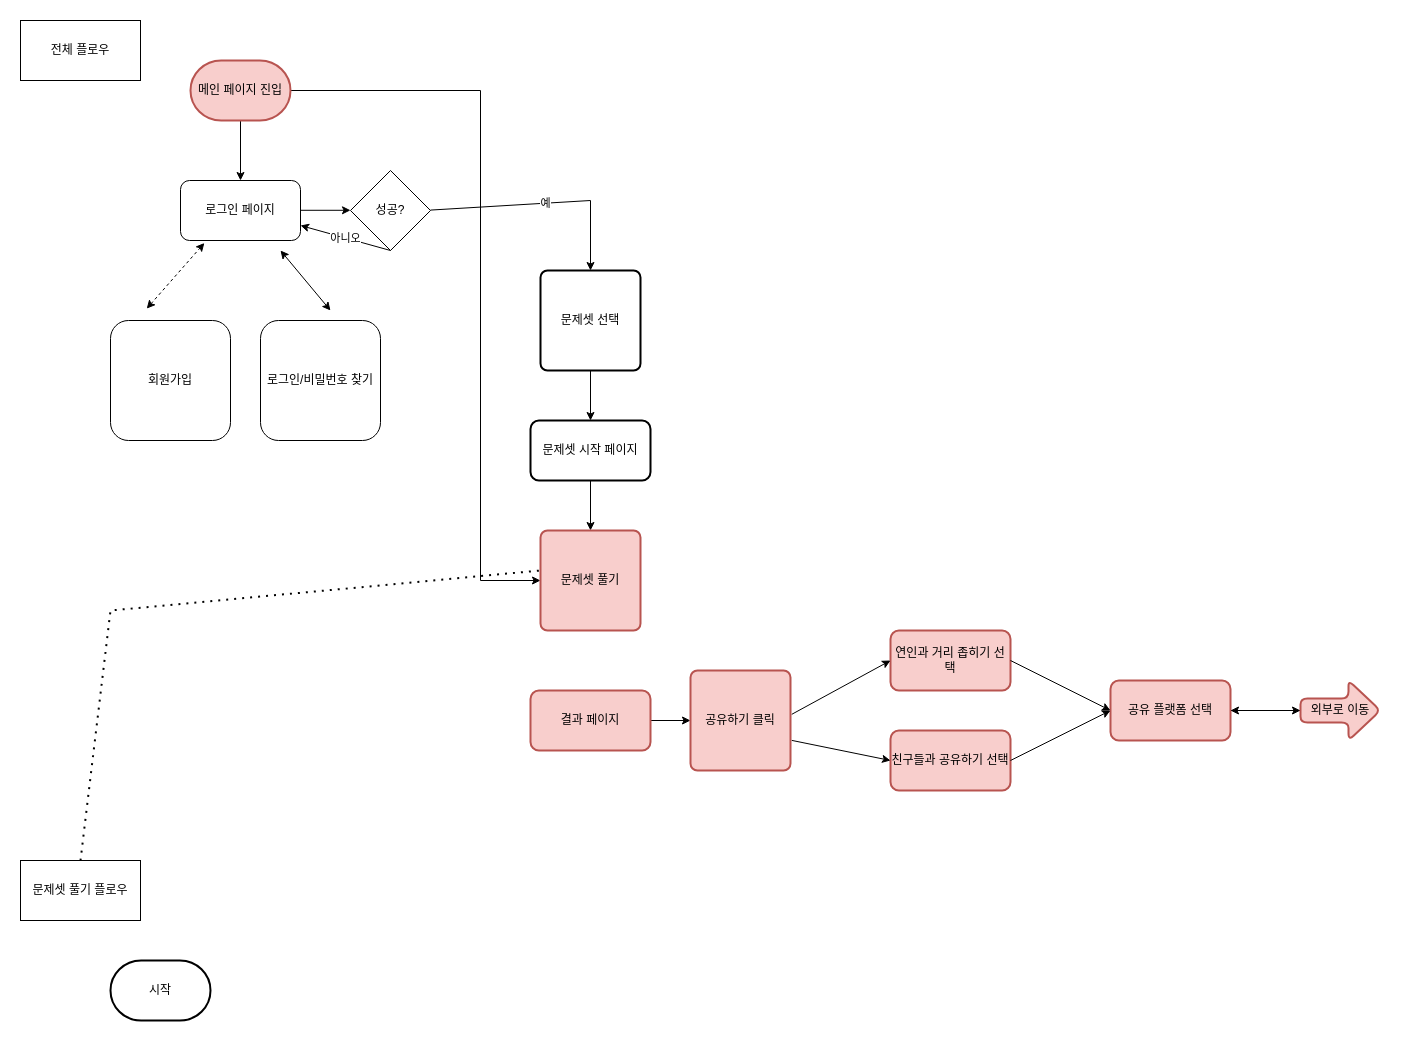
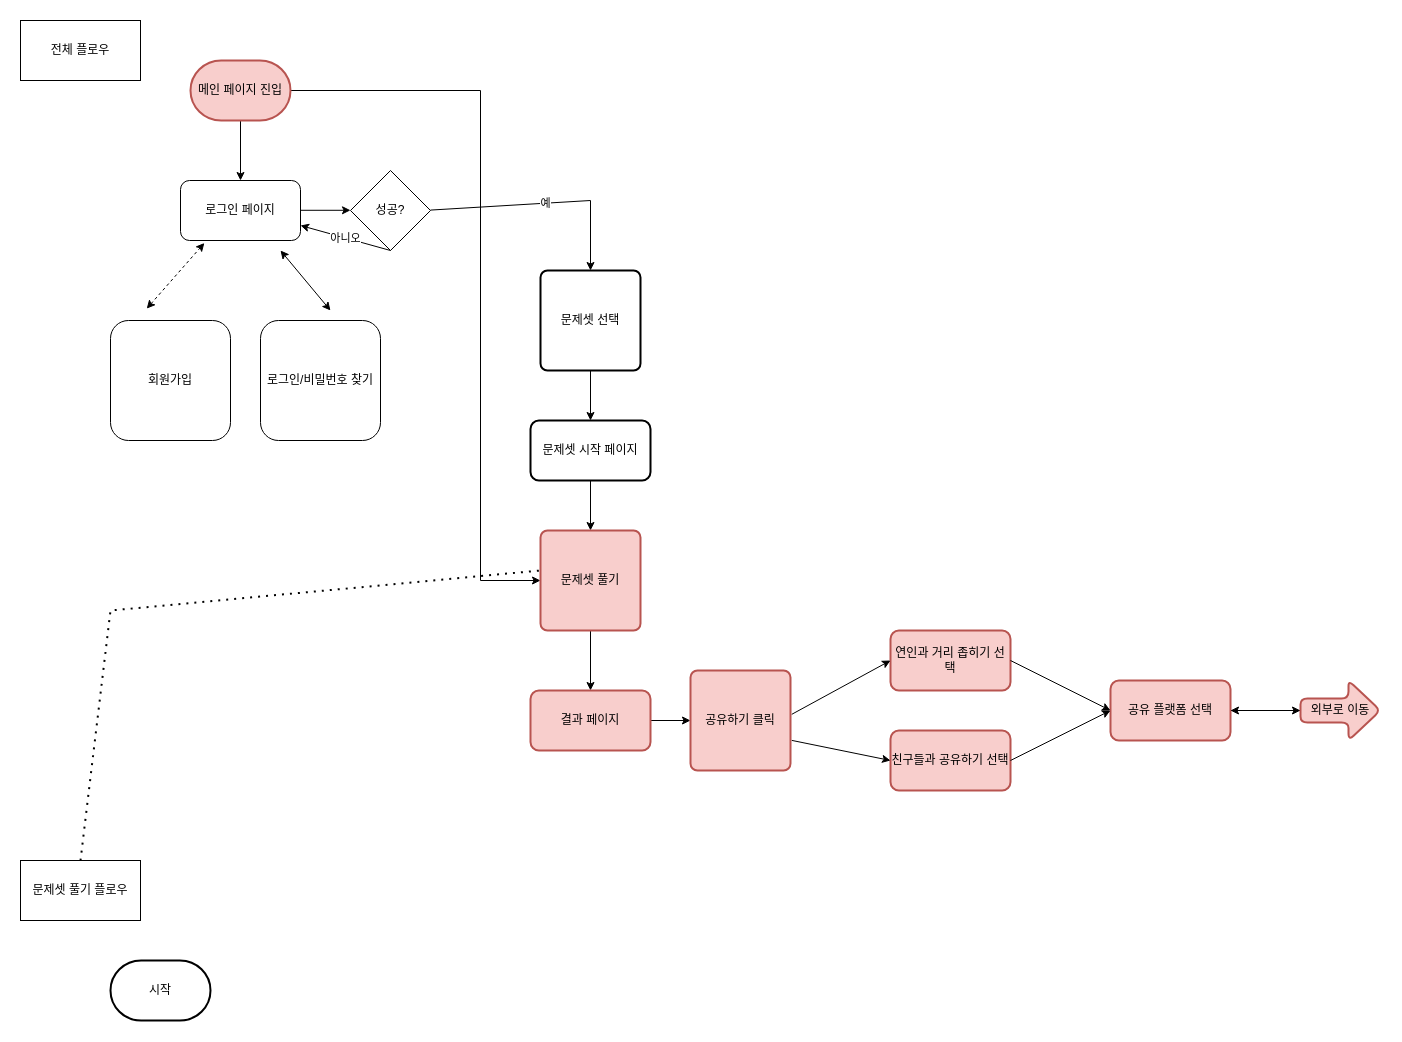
  <mxCell id="0" />
  <mxCell id="1" parent="0" />
  <mxCell id="2" value="" style="edgeStyle=orthogonalEdgeStyle;rounded=0;orthogonalLoop=1;jettySize=auto;html=1;" parent="1" source="4" target="5" edge="1"><mxGeometry relative="1" as="geometry" /></mxCell>
  <mxCell id="3" style="edgeStyle=orthogonalEdgeStyle;rounded=0;orthogonalLoop=1;jettySize=auto;html=1;entryX=0;entryY=0.5;entryDx=0;entryDy=0;" edge="1" parent="1" source="4" target="15"><mxGeometry relative="1" as="geometry"><mxPoint x="70" y="490" as="targetPoint" /><Array as="points"><mxPoint x="480" y="90" /><mxPoint x="480" y="580" /></Array></mxGeometry></mxCell>
  <mxCell id="4" value="메인 페이지 진입" style="strokeWidth=2;html=1;shape=mxgraph.flowchart.terminator;whiteSpace=wrap;fillColor=#f8cecc;strokeColor=#b85450;" parent="1" vertex="1"><mxGeometry x="190" y="60" width="100" height="60" as="geometry" /></mxCell>
  <mxCell id="5" value="로그인 페이지" style="rounded=1;whiteSpace=wrap;html=1;" parent="1" vertex="1"><mxGeometry x="180" y="180" width="120" height="60" as="geometry" /></mxCell>
  <mxCell id="6" value="" style="endArrow=classic;html=1;rounded=0;" parent="1" edge="1"><mxGeometry width="50" height="50" relative="1" as="geometry"><mxPoint x="300" y="209.79" as="sourcePoint" /><mxPoint x="350" y="209.79" as="targetPoint" /></mxGeometry></mxCell>
  <mxCell id="7" value="성공?" style="rhombus;whiteSpace=wrap;html=1;" parent="1" vertex="1"><mxGeometry x="350" y="170" width="80" height="80" as="geometry" /></mxCell>
  <mxCell id="8" value="" style="endArrow=classic;html=1;rounded=0;entryX=0.5;entryY=0;entryDx=0;entryDy=0;" parent="1" target="11" edge="1"><mxGeometry relative="1" as="geometry"><mxPoint x="430" y="209.58" as="sourcePoint" /><mxPoint x="530" y="209.58" as="targetPoint" /><Array as="points"><mxPoint x="590" y="200" /></Array></mxGeometry></mxCell>
  <mxCell id="9" value="예" style="edgeLabel;resizable=0;html=1;align=center;verticalAlign=middle;" parent="8" connectable="0" vertex="1"><mxGeometry relative="1" as="geometry" /></mxCell>
  <mxCell id="10" value="" style="edgeStyle=orthogonalEdgeStyle;rounded=0;orthogonalLoop=1;jettySize=auto;html=1;" parent="1" source="11" target="13" edge="1"><mxGeometry relative="1" as="geometry" /></mxCell>
  <mxCell id="11" value="문제셋 선택" style="rounded=1;whiteSpace=wrap;html=1;absoluteArcSize=1;arcSize=14;strokeWidth=2;" parent="1" vertex="1"><mxGeometry x="540" y="270" width="100" height="100" as="geometry" /></mxCell>
  <mxCell id="12" value="" style="edgeStyle=orthogonalEdgeStyle;rounded=0;orthogonalLoop=1;jettySize=auto;html=1;" parent="1" source="13" target="15" edge="1"><mxGeometry relative="1" as="geometry" /></mxCell>
  <mxCell id="13" value="문제셋 시작 페이지" style="whiteSpace=wrap;html=1;rounded=1;arcSize=14;strokeWidth=2;" parent="1" vertex="1"><mxGeometry x="530" y="420" width="120" height="60" as="geometry" /></mxCell>
+ <mxCell id="14" value="" style="edgeStyle=orthogonalEdgeStyle;rounded=0;orthogonalLoop=1;jettySize=auto;html=1;" parent="1" source="15" target="17" edge="1"><mxGeometry relative="1" as="geometry" /></mxCell>
  <mxCell id="15" value="문제셋 풀기" style="rounded=1;whiteSpace=wrap;html=1;absoluteArcSize=1;arcSize=14;strokeWidth=2;fillColor=#f8cecc;strokeColor=#b85450;" parent="1" vertex="1"><mxGeometry x="540" y="530" width="100" height="100" as="geometry" /></mxCell>
  <mxCell id="16" value="" style="edgeStyle=orthogonalEdgeStyle;rounded=0;orthogonalLoop=1;jettySize=auto;html=1;" parent="1" source="17" target="18" edge="1"><mxGeometry relative="1" as="geometry" /></mxCell>
  <mxCell id="17" value="결과 페이지" style="whiteSpace=wrap;html=1;rounded=1;arcSize=14;strokeWidth=2;fillColor=#f8cecc;strokeColor=#b85450;" parent="1" vertex="1"><mxGeometry x="530" y="690" width="120" height="60" as="geometry" /></mxCell>
  <mxCell id="18" value="공유하기 클릭" style="rounded=1;whiteSpace=wrap;html=1;absoluteArcSize=1;arcSize=14;strokeWidth=2;fillColor=#f8cecc;strokeColor=#b85450;" parent="1" vertex="1"><mxGeometry x="690" y="670" width="100" height="100" as="geometry" /></mxCell>
  <mxCell id="19" value="" style="edgeStyle=orthogonalEdgeStyle;rounded=0;orthogonalLoop=1;jettySize=auto;html=1;" parent="1" source="20" target="22" edge="1"><mxGeometry relative="1" as="geometry" /></mxCell>
  <mxCell id="20" value="공유 플랫폼 선택" style="whiteSpace=wrap;html=1;rounded=1;arcSize=14;strokeWidth=2;fillColor=#f8cecc;strokeColor=#b85450;" parent="1" vertex="1"><mxGeometry x="1110" y="680" width="120" height="60" as="geometry" /></mxCell>
  <mxCell id="21" value="" style="edgeStyle=orthogonalEdgeStyle;rounded=0;orthogonalLoop=1;jettySize=auto;html=1;" parent="1" source="22" target="20" edge="1"><mxGeometry relative="1" as="geometry" /></mxCell>
  <mxCell id="22" value="외부로 이동" style="shape=singleArrow;whiteSpace=wrap;html=1;arrowWidth=0.4;arrowSize=0.4;rounded=1;arcSize=14;strokeWidth=2;fillColor=#f8cecc;strokeColor=#b85450;" parent="1" vertex="1"><mxGeometry x="1300" y="680" width="80" height="60" as="geometry" /></mxCell>
  <mxCell id="23" value="" style="endArrow=classic;html=1;rounded=0;exitX=0.5;exitY=1;exitDx=0;exitDy=0;entryX=1;entryY=0.75;entryDx=0;entryDy=0;" parent="1" source="7" target="5" edge="1"><mxGeometry relative="1" as="geometry"><mxPoint x="370" y="390" as="sourcePoint" /><mxPoint x="240" y="250" as="targetPoint" /></mxGeometry></mxCell>
  <mxCell id="24" value="아니오" style="edgeLabel;resizable=0;html=1;align=center;verticalAlign=middle;" parent="23" connectable="0" vertex="1"><mxGeometry relative="1" as="geometry" /></mxCell>
  <mxCell id="25" value="로그인/비밀번호 찾기" style="rounded=1;whiteSpace=wrap;html=1;" parent="1" vertex="1"><mxGeometry x="260" y="320" width="120" height="120" as="geometry" /></mxCell>
  <mxCell id="26" value="회원가입" style="rounded=1;whiteSpace=wrap;html=1;" parent="1" vertex="1"><mxGeometry x="110" y="320" width="120" height="120" as="geometry" /></mxCell>
  <mxCell id="27" value="" style="endArrow=classic;startArrow=classic;html=1;rounded=0;entryX=0.199;entryY=1.042;entryDx=0;entryDy=0;entryPerimeter=0;exitX=0.302;exitY=-0.099;exitDx=0;exitDy=0;exitPerimeter=0;dashed=1;" parent="1" source="26" target="5" edge="1"><mxGeometry width="50" height="50" relative="1" as="geometry"><mxPoint x="150" y="300" as="sourcePoint" /><mxPoint x="200" y="250" as="targetPoint" /></mxGeometry></mxCell>
  <mxCell id="28" value="" style="endArrow=classic;startArrow=classic;html=1;rounded=0;" parent="1" edge="1"><mxGeometry width="50" height="50" relative="1" as="geometry"><mxPoint x="280" y="250" as="sourcePoint" /><mxPoint x="330" y="310" as="targetPoint" /></mxGeometry></mxCell>
  <mxCell id="29" value="전체 플로우" style="whiteSpace=wrap;html=1;" parent="1" vertex="1"><mxGeometry width="120" height="60" as="geometry" x="20" y="20" /></mxCell>
  <mxCell id="30" value="문제셋 풀기 플로우" style="rounded=0;whiteSpace=wrap;html=1;" parent="1" vertex="1"><mxGeometry y="860" width="120" height="60" as="geometry" x="20" /></mxCell>
  <mxCell id="31" value="" style="endArrow=none;dashed=1;html=1;dashPattern=1 3;strokeWidth=2;rounded=0;exitX=0.5;exitY=0;exitDx=0;exitDy=0;" parent="1" source="30" edge="1"><mxGeometry width="50" height="50" relative="1" as="geometry"><mxPoint x="490" y="620" as="sourcePoint" /><mxPoint x="540" y="570" as="targetPoint" /><Array as="points"><mxPoint x="110" y="610" /></Array></mxGeometry></mxCell>
  <mxCell id="32" value="시작" style="strokeWidth=2;html=1;shape=mxgraph.flowchart.terminator;whiteSpace=wrap;" parent="1" vertex="1"><mxGeometry x="110" y="960" width="100" height="60" as="geometry" /></mxCell>
  <mxCell id="33" value="연인과 거리 좁히기 선택" style="whiteSpace=wrap;html=1;rounded=1;arcSize=14;strokeWidth=2;fillColor=#f8cecc;strokeColor=#b85450;" parent="1" vertex="1"><mxGeometry x="890" y="630" width="120" height="60" as="geometry" /></mxCell>
  <mxCell id="34" value="친구들과 공유하기 선택" style="whiteSpace=wrap;html=1;rounded=1;arcSize=14;strokeWidth=2;fillColor=#f8cecc;strokeColor=#b85450;" parent="1" vertex="1"><mxGeometry x="890" y="730" width="120" height="60" as="geometry" /></mxCell>
  <mxCell id="35" value="" style="endArrow=classic;html=1;rounded=0;exitX=1;exitY=0.5;exitDx=0;exitDy=0;entryX=0;entryY=0.5;entryDx=0;entryDy=0;" parent="1" source="33" target="20" edge="1"><mxGeometry width="50" height="50" relative="1" as="geometry"><mxPoint x="1070" y="690" as="sourcePoint" /><mxPoint x="1190" y="700" as="targetPoint" /></mxGeometry></mxCell>
  <mxCell id="36" value="" style="endArrow=classic;html=1;rounded=0;exitX=1;exitY=0.5;exitDx=0;exitDy=0;entryX=0;entryY=0.5;entryDx=0;entryDy=0;" parent="1" source="34" target="20" edge="1"><mxGeometry width="50" height="50" relative="1" as="geometry"><mxPoint x="1140" y="780" as="sourcePoint" /><mxPoint x="1190" y="730" as="targetPoint" /></mxGeometry></mxCell>
  <mxCell id="37" value="" style="endArrow=classic;html=1;rounded=0;exitX=1.013;exitY=0.438;exitDx=0;exitDy=0;exitPerimeter=0;entryX=0;entryY=0.5;entryDx=0;entryDy=0;" parent="1" source="18" target="33" edge="1"><mxGeometry width="50" height="50" relative="1" as="geometry"><mxPoint x="870" y="700" as="sourcePoint" /><mxPoint x="920" y="650" as="targetPoint" /></mxGeometry></mxCell>
  <mxCell id="38" value="" style="endArrow=classic;html=1;rounded=0;entryX=0;entryY=0.5;entryDx=0;entryDy=0;exitX=1.013;exitY=0.699;exitDx=0;exitDy=0;exitPerimeter=0;" parent="1" source="18" target="34" edge="1"><mxGeometry width="50" height="50" relative="1" as="geometry"><mxPoint x="780" y="800" as="sourcePoint" /><mxPoint x="830" y="750" as="targetPoint" /></mxGeometry></mxCell>
